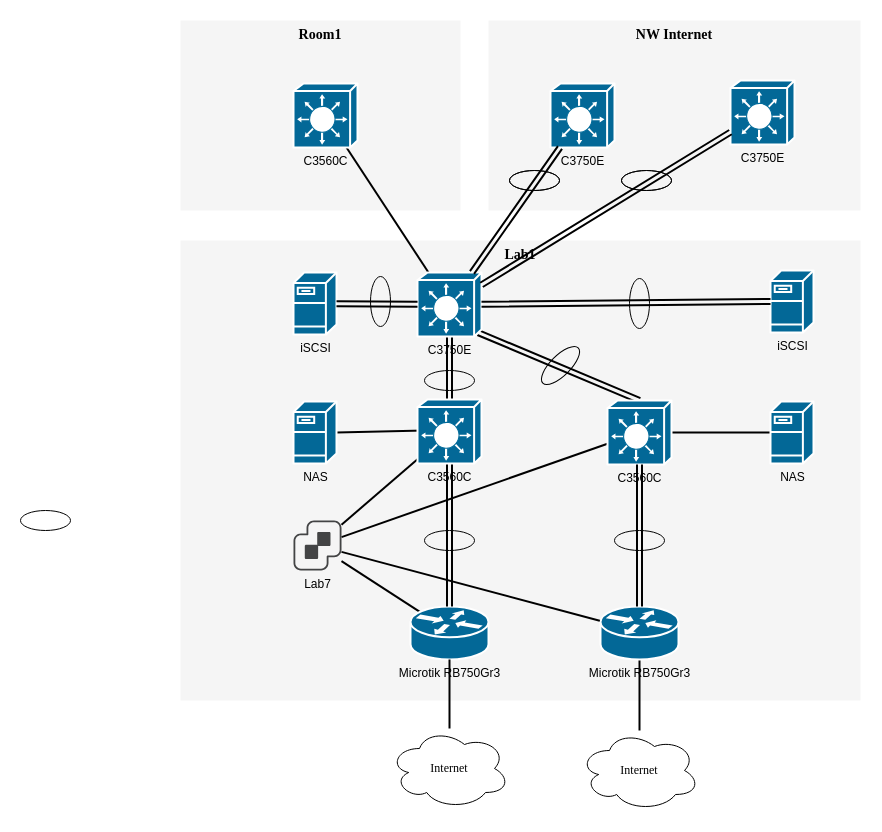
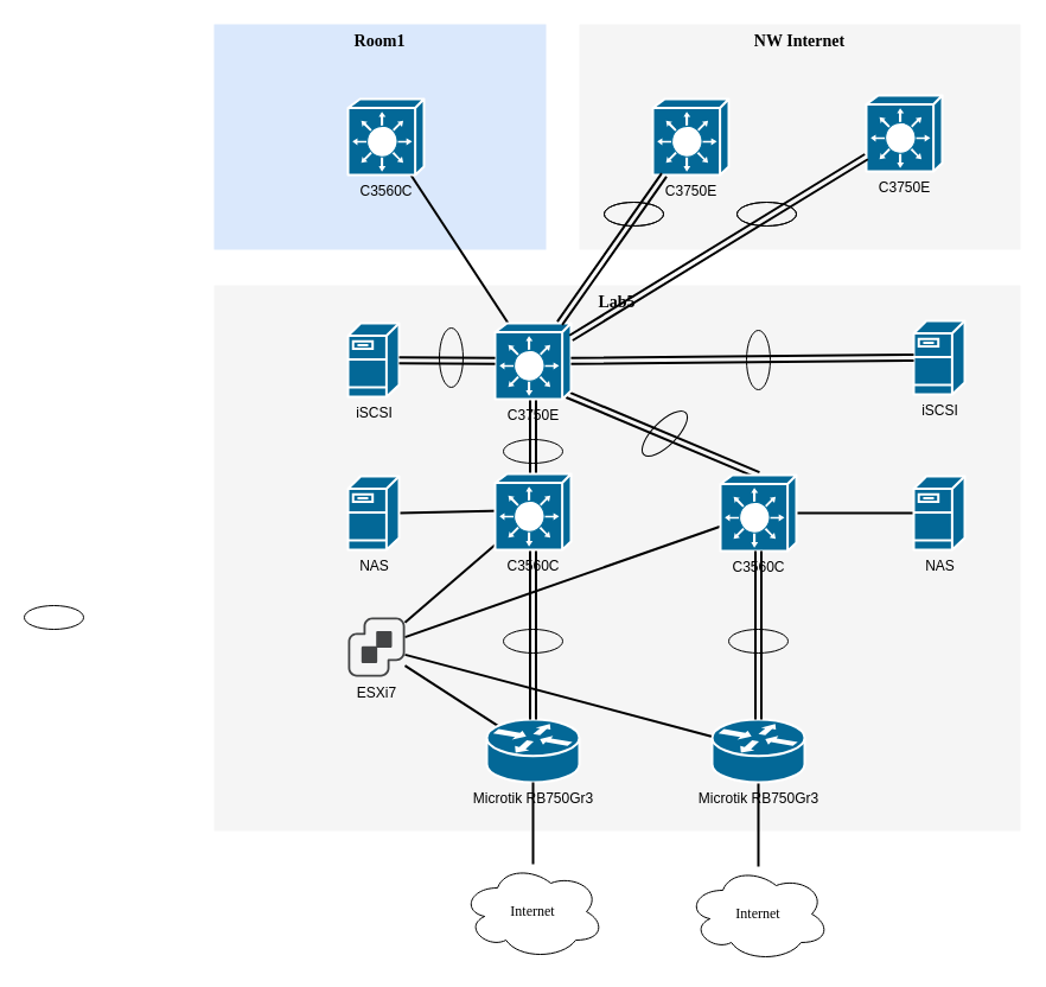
  <mxCell id="0" />
  <mxCell id="1" parent="0" />
  <mxCell id="2" value="NW Internet" style="whiteSpace=wrap;html=1;rounded=0;shadow=0;comic=0;strokeWidth=1;fontFamily=Verdana;fontSize=14;fillColor=#f5f5f5;strokeColor=none;verticalAlign=top;fontStyle=1;movable=1;resizable=1;rotatable=1;deletable=1;editable=1;locked=0;connectable=1;" vertex="1" parent="1"><mxGeometry x="488" y="20" width="372" height="190" as="geometry" /></mxCell>
- <mxCell id="3" value="Room1" style="whiteSpace=wrap;html=1;rounded=0;shadow=0;comic=0;strokeWidth=1;fontFamily=Verdana;fontSize=14;fillColor=#f5f5f5;strokeColor=none;verticalAlign=top;fontStyle=1;movable=1;resizable=1;rotatable=1;deletable=1;editable=1;locked=0;connectable=1;" vertex="1" parent="1"><mxGeometry x="180" y="20" width="280" height="190" as="geometry" /></mxCell>
- <mxCell id="4" value="Lab1" style="whiteSpace=wrap;html=1;rounded=0;shadow=0;comic=0;strokeWidth=1;fontFamily=Verdana;fontSize=14;fillColor=#f5f5f5;strokeColor=none;verticalAlign=top;fontStyle=1;movable=1;resizable=1;rotatable=1;deletable=1;editable=1;locked=0;connectable=1;" parent="1" vertex="1"><mxGeometry x="180" y="240" width="680" height="460" as="geometry" /></mxCell>
+ <mxCell id="3" value="Room1" style="whiteSpace=wrap;html=1;rounded=0;shadow=0;comic=0;strokeWidth=1;fontFamily=Verdana;fontSize=14;fillColor=#dae8fc;strokeColor=none;verticalAlign=top;fontStyle=1;movable=1;resizable=1;rotatable=1;deletable=1;editable=1;locked=0;connectable=1;" vertex="1" parent="1"><mxGeometry x="180" y="20" width="280" height="190" as="geometry" /></mxCell>
+ <mxCell id="4" value="Lab5" style="whiteSpace=wrap;html=1;rounded=0;shadow=0;comic=0;strokeWidth=1;fontFamily=Verdana;fontSize=14;fillColor=#f5f5f5;strokeColor=none;verticalAlign=top;fontStyle=1;movable=1;resizable=1;rotatable=1;deletable=1;editable=1;locked=0;connectable=1;" parent="1" vertex="1"><mxGeometry x="180" y="240" width="680" height="460" as="geometry" /></mxCell>
  <mxCell id="5" style="edgeStyle=none;html=1;labelBackgroundColor=none;startFill=0;endArrow=none;endFill=0;strokeWidth=2;fontFamily=Verdana;fontSize=12;" parent="1" source="31" target="22" edge="1"><mxGeometry relative="1" as="geometry"><mxPoint x="417" y="459.394" as="sourcePoint" /><mxPoint x="206" y="224.902" as="targetPoint" /></mxGeometry></mxCell>
  <mxCell id="6" style="edgeStyle=none;html=1;labelBackgroundColor=none;startFill=0;endArrow=none;endFill=0;strokeWidth=2;fontFamily=Verdana;fontSize=12;exitX=0.026;exitY=0.283;exitDx=0;exitDy=0;exitPerimeter=0;" parent="1" source="17" target="22" edge="1"><mxGeometry relative="1" as="geometry"><mxPoint x="169.999" y="80" as="sourcePoint" /><mxPoint x="225.341" y="164" as="targetPoint" /></mxGeometry></mxCell>
  <mxCell id="7" style="edgeStyle=none;html=1;labelBackgroundColor=none;startFill=0;endArrow=none;endFill=0;strokeWidth=2;fontFamily=Verdana;fontSize=12;entryX=0.12;entryY=0.1;entryDx=0;entryDy=0;entryPerimeter=0;" parent="1" source="22" target="15" edge="1"><mxGeometry relative="1" as="geometry"><mxPoint x="410" y="160" as="sourcePoint" /><mxPoint x="566" y="160" as="targetPoint" /></mxGeometry></mxCell>
  <mxCell id="8" style="edgeStyle=none;html=1;labelBackgroundColor=none;startFill=0;endArrow=none;endFill=0;strokeWidth=2;fontFamily=Verdana;fontSize=12;" parent="1" source="20" target="22" edge="1"><mxGeometry relative="1" as="geometry"><mxPoint x="346" y="320" as="sourcePoint" /><mxPoint x="100" y="320" as="targetPoint" /></mxGeometry></mxCell>
  <mxCell id="9" style="edgeStyle=none;html=1;labelBackgroundColor=none;startFill=0;endArrow=none;endFill=0;strokeWidth=2;fontFamily=Verdana;fontSize=12;exitX=0.95;exitY=0.94;exitDx=0;exitDy=0;exitPerimeter=0;entryX=0.5;entryY=0;entryDx=0;entryDy=0;entryPerimeter=0;shape=link;" parent="1" source="21" target="20" edge="1"><mxGeometry relative="1" as="geometry"><mxPoint x="742.7" y="314.995" as="sourcePoint" /><mxPoint x="689.998" y="377.63" as="targetPoint" /></mxGeometry></mxCell>
  <mxCell id="10" style="edgeStyle=none;html=1;labelBackgroundColor=none;startFill=0;endArrow=none;endFill=0;strokeWidth=2;fontFamily=Verdana;fontSize=12;entryX=1;entryY=0.5;entryDx=0;entryDy=0;entryPerimeter=0;exitX=0.109;exitY=0.484;exitDx=0;exitDy=0;exitPerimeter=0;" parent="1" source="31" target="24" edge="1"><mxGeometry relative="1" as="geometry"><mxPoint x="417" y="432" as="sourcePoint" /><mxPoint x="509" y="59.997" as="targetPoint" /></mxGeometry></mxCell>
  <mxCell id="11" style="edgeStyle=none;html=1;labelBackgroundColor=none;startFill=0;endArrow=none;endFill=0;strokeWidth=2;fontFamily=Verdana;fontSize=12;entryX=0.5;entryY=0.172;entryDx=0;entryDy=0;entryPerimeter=0;exitX=0.5;exitY=1;exitDx=0;exitDy=0;exitPerimeter=0;shape=link;" parent="1" source="21" target="31" edge="1"><mxGeometry relative="1" as="geometry"><mxPoint x="420" y="79.997" as="sourcePoint" /><mxPoint x="449" y="400" as="targetPoint" /></mxGeometry></mxCell>
  <mxCell id="12" style="edgeStyle=none;html=1;labelBackgroundColor=none;startFill=0;endArrow=none;endFill=0;strokeWidth=2;fontFamily=Verdana;fontSize=12;" parent="1" source="20" target="23" edge="1"><mxGeometry relative="1" as="geometry"><mxPoint x="790" y="180" as="sourcePoint" /><mxPoint x="858" y="180" as="targetPoint" /></mxGeometry></mxCell>
  <mxCell id="13" style="edgeStyle=none;html=1;labelBackgroundColor=none;startFill=0;endArrow=none;endFill=0;strokeWidth=2;fontFamily=Verdana;fontSize=12;" parent="1" source="25" target="21" edge="1"><mxGeometry relative="1" as="geometry"><mxPoint x="950" y="160.896" as="sourcePoint" /><mxPoint x="998" y="130" as="targetPoint" /></mxGeometry></mxCell>
  <mxCell id="14" value="Internet" style="ellipse;shape=cloud;whiteSpace=wrap;html=1;rounded=0;shadow=0;comic=0;strokeWidth=1;fontFamily=Verdana;fontSize=12;" parent="1" vertex="1"><mxGeometry x="579" y="730" width="120" height="80" as="geometry" /></mxCell>
  <mxCell id="15" value="&lt;span style=&quot;font-family: Helvetica;&quot;&gt;Microtik&amp;nbsp;&lt;/span&gt;&lt;font face=&quot;Helvetica&quot;&gt;RB750Gr3&lt;/font&gt;" style="shape=mxgraph.cisco.routers.router;html=1;dashed=0;fillColor=#036897;strokeColor=#ffffff;strokeWidth=2;verticalLabelPosition=bottom;verticalAlign=top;rounded=0;shadow=0;comic=0;fontFamily=Verdana;fontSize=12;" parent="1" vertex="1"><mxGeometry x="410" y="606" width="78" height="53" as="geometry" /></mxCell>
  <mxCell id="16" style="edgeStyle=none;html=1;labelBackgroundColor=none;startFill=0;endArrow=none;endFill=0;strokeWidth=2;fontFamily=Verdana;fontSize=12;" parent="1" source="17" target="14" edge="1"><mxGeometry relative="1" as="geometry" /></mxCell>
  <mxCell id="17" value="&lt;span style=&quot;font-family: Helvetica;&quot;&gt;Microtik&amp;nbsp;&lt;/span&gt;&lt;font face=&quot;Helvetica&quot;&gt;RB750Gr3&lt;/font&gt;" style="shape=mxgraph.cisco.routers.router;html=1;dashed=0;fillColor=#036897;strokeColor=#ffffff;strokeWidth=2;verticalLabelPosition=bottom;verticalAlign=top;rounded=0;shadow=0;comic=0;fontFamily=Verdana;fontSize=12;" parent="1" vertex="1"><mxGeometry x="600" y="606" width="78" height="53" as="geometry" /></mxCell>
  <mxCell id="18" value="Internet" style="ellipse;shape=cloud;whiteSpace=wrap;html=1;rounded=0;shadow=0;comic=0;strokeWidth=1;fontFamily=Verdana;fontSize=12;" vertex="1" parent="1"><mxGeometry x="389" y="728" width="120" height="80" as="geometry" /></mxCell>
  <mxCell id="19" style="edgeStyle=none;html=1;labelBackgroundColor=none;startFill=0;endArrow=none;endFill=0;strokeWidth=2;fontFamily=Verdana;fontSize=12;exitX=0.5;exitY=1;exitDx=0;exitDy=0;exitPerimeter=0;" edge="1" parent="1" source="15" target="18"><mxGeometry relative="1" as="geometry"><mxPoint x="840" y="680" as="sourcePoint" /><mxPoint x="901" y="730" as="targetPoint" /></mxGeometry></mxCell>
  <mxCell id="20" value="C3560C" style="shape=mxgraph.cisco.switches.layer_3_switch;sketch=0;html=1;pointerEvents=1;dashed=0;fillColor=#036897;strokeColor=#ffffff;strokeWidth=2;verticalLabelPosition=bottom;verticalAlign=top;align=center;outlineConnect=0;" vertex="1" parent="1"><mxGeometry x="607" y="400" width="64" height="64" as="geometry" /></mxCell>
  <mxCell id="21" value="C3750E" style="shape=mxgraph.cisco.switches.layer_3_switch;sketch=0;html=1;pointerEvents=1;dashed=0;fillColor=#036897;strokeColor=#ffffff;strokeWidth=2;verticalLabelPosition=bottom;verticalAlign=top;align=center;outlineConnect=0;" vertex="1" parent="1"><mxGeometry x="417" y="272" width="64" height="64" as="geometry" /></mxCell>
- <mxCell id="22" value="Lab7" style="sketch=0;pointerEvents=1;shadow=0;dashed=0;html=1;strokeColor=none;fillColor=#434445;aspect=fixed;labelPosition=center;verticalLabelPosition=bottom;verticalAlign=top;align=center;outlineConnect=0;shape=mxgraph.vvd.vcenter_server;" vertex="1" parent="1"><mxGeometry x="293" y="520" width="48" height="50" as="geometry" /></mxCell>
+ <mxCell id="22" value="ESXi7" style="sketch=0;pointerEvents=1;shadow=0;dashed=0;html=1;strokeColor=none;fillColor=#434445;aspect=fixed;labelPosition=center;verticalLabelPosition=bottom;verticalAlign=top;align=center;outlineConnect=0;shape=mxgraph.vvd.vcenter_server;" vertex="1" parent="1"><mxGeometry x="293" y="520" width="48" height="50" as="geometry" /></mxCell>
  <mxCell id="23" value="NAS" style="shape=mxgraph.cisco.servers.fileserver;html=1;pointerEvents=1;dashed=0;fillColor=#036897;strokeColor=#ffffff;strokeWidth=2;verticalLabelPosition=bottom;verticalAlign=top;align=center;outlineConnect=0;" vertex="1" parent="1"><mxGeometry x="770" y="401" width="43" height="62" as="geometry" /></mxCell>
  <mxCell id="24" value="NAS" style="shape=mxgraph.cisco.servers.fileserver;html=1;pointerEvents=1;dashed=0;fillColor=#036897;strokeColor=#ffffff;strokeWidth=2;verticalLabelPosition=bottom;verticalAlign=top;align=center;outlineConnect=0;" vertex="1" parent="1"><mxGeometry x="293" y="401" width="43" height="62" as="geometry" /></mxCell>
  <mxCell id="25" value="C&lt;span style=&quot;background-color: initial;&quot;&gt;3560C&lt;/span&gt;" style="shape=mxgraph.cisco.switches.layer_3_switch;sketch=0;html=1;pointerEvents=1;dashed=0;fillColor=#036897;strokeColor=#ffffff;strokeWidth=2;verticalLabelPosition=bottom;verticalAlign=top;align=center;outlineConnect=0;" vertex="1" parent="1"><mxGeometry x="293" y="83" width="64" height="64" as="geometry" /></mxCell>
  <mxCell id="26" value="C3750E" style="shape=mxgraph.cisco.switches.layer_3_switch;sketch=0;html=1;pointerEvents=1;dashed=0;fillColor=#036897;strokeColor=#ffffff;strokeWidth=2;verticalLabelPosition=bottom;verticalAlign=top;align=center;outlineConnect=0;" vertex="1" parent="1"><mxGeometry x="550" y="83" width="64" height="64" as="geometry" /></mxCell>
  <mxCell id="27" value="C3750E" style="shape=mxgraph.cisco.switches.layer_3_switch;sketch=0;html=1;pointerEvents=1;dashed=0;fillColor=#036897;strokeColor=#ffffff;strokeWidth=2;verticalLabelPosition=bottom;verticalAlign=top;align=center;outlineConnect=0;" vertex="1" parent="1"><mxGeometry x="730" y="80" width="64" height="64" as="geometry" /></mxCell>
  <mxCell id="28" value="iSCSI" style="shape=mxgraph.cisco.servers.fileserver;html=1;pointerEvents=1;dashed=0;fillColor=#036897;strokeColor=#ffffff;strokeWidth=2;verticalLabelPosition=bottom;verticalAlign=top;align=center;outlineConnect=0;" vertex="1" parent="1"><mxGeometry x="293" y="272" width="43" height="62" as="geometry" /></mxCell>
  <mxCell id="29" value="iSCSI" style="shape=mxgraph.cisco.servers.fileserver;html=1;pointerEvents=1;dashed=0;fillColor=#036897;strokeColor=#ffffff;strokeWidth=2;verticalLabelPosition=bottom;verticalAlign=top;align=center;outlineConnect=0;" vertex="1" parent="1"><mxGeometry x="770" y="270" width="43" height="62" as="geometry" /></mxCell>
  <mxCell id="30" style="edgeStyle=none;html=1;labelBackgroundColor=none;startFill=0;endArrow=none;endFill=0;strokeWidth=2;fontFamily=Verdana;fontSize=12;entryX=0.5;entryY=0;entryDx=0;entryDy=0;entryPerimeter=0;shape=link;" edge="1" parent="1" source="31" target="15"><mxGeometry relative="1" as="geometry"><mxPoint x="449" y="464" as="sourcePoint" /><mxPoint x="661" y="588" as="targetPoint" /></mxGeometry></mxCell>
  <mxCell id="31" value="C3560C" style="shape=mxgraph.cisco.switches.layer_3_switch;sketch=0;html=1;pointerEvents=1;dashed=0;fillColor=#036897;strokeColor=#ffffff;strokeWidth=2;verticalLabelPosition=bottom;verticalAlign=top;align=center;outlineConnect=0;" vertex="1" parent="1"><mxGeometry x="417" y="399" width="64" height="64" as="geometry" /></mxCell>
  <mxCell id="32" style="edgeStyle=none;html=1;labelBackgroundColor=none;startFill=0;endArrow=none;endFill=0;strokeWidth=2;fontFamily=Verdana;fontSize=12;shape=link;exitX=0.5;exitY=1;exitDx=0;exitDy=0;exitPerimeter=0;" edge="1" parent="1" source="20" target="17"><mxGeometry relative="1" as="geometry"><mxPoint x="699" y="473.5" as="sourcePoint" /><mxPoint x="699" y="616.5" as="targetPoint" /></mxGeometry></mxCell>
  <mxCell id="33" style="edgeStyle=none;html=1;labelBackgroundColor=none;startFill=0;endArrow=none;endFill=0;strokeWidth=2;fontFamily=Verdana;fontSize=12;shape=link;" edge="1" parent="1" source="28" target="21"><mxGeometry relative="1" as="geometry"><mxPoint x="469" y="483" as="sourcePoint" /><mxPoint x="469" y="626" as="targetPoint" /></mxGeometry></mxCell>
  <mxCell id="34" style="edgeStyle=none;html=1;labelBackgroundColor=none;startFill=0;endArrow=none;endFill=0;strokeWidth=2;fontFamily=Verdana;fontSize=12;shape=link;entryX=0;entryY=0.5;entryDx=0;entryDy=0;entryPerimeter=0;" edge="1" parent="1" source="21" target="29"><mxGeometry relative="1" as="geometry"><mxPoint x="618" y="310" as="sourcePoint" /><mxPoint x="699" y="311" as="targetPoint" /></mxGeometry></mxCell>
  <mxCell id="35" style="edgeStyle=none;html=1;labelBackgroundColor=none;startFill=0;endArrow=none;endFill=0;strokeWidth=2;fontFamily=Verdana;fontSize=12;shape=link;" edge="1" parent="1" source="21" target="27"><mxGeometry relative="1" as="geometry"><mxPoint x="630" y="220" as="sourcePoint" /><mxPoint x="711" y="221" as="targetPoint" /></mxGeometry></mxCell>
  <mxCell id="36" value="" style="ellipse;whiteSpace=wrap;html=1;" vertex="1" parent="1"><mxGeometry x="20" y="510" width="50" height="20" as="geometry" /></mxCell>
  <mxCell id="37" value="" style="ellipse;whiteSpace=wrap;html=1;fillColor=none;" vertex="1" parent="1"><mxGeometry x="614" y="530" width="50" height="20" as="geometry" /></mxCell>
  <mxCell id="38" value="" style="ellipse;whiteSpace=wrap;html=1;fillColor=none;" vertex="1" parent="1"><mxGeometry x="424" y="530" width="50" height="20" as="geometry" /></mxCell>
  <mxCell id="39" value="" style="ellipse;whiteSpace=wrap;html=1;fillColor=none;" vertex="1" parent="1"><mxGeometry x="424" y="370" width="50" height="20" as="geometry" /></mxCell>
  <mxCell id="40" value="" style="ellipse;whiteSpace=wrap;html=1;fillColor=none;" vertex="1" parent="1"><mxGeometry x="621" y="170" width="50" height="20" as="geometry" /></mxCell>
  <mxCell id="41" value="" style="edgeStyle=none;html=1;labelBackgroundColor=none;startFill=0;endArrow=none;endFill=0;strokeWidth=2;fontFamily=Verdana;fontSize=12;shape=link;" edge="1" parent="1" source="21" target="26"><mxGeometry relative="1" as="geometry"><mxPoint x="472" y="272" as="sourcePoint" /><mxPoint x="527.389" y="189.644" as="targetPoint" /></mxGeometry></mxCell>
  <mxCell id="42" value="" style="ellipse;whiteSpace=wrap;html=1;fillColor=none;direction=south;" vertex="1" parent="1"><mxGeometry x="629" y="278" width="20" height="50" as="geometry" /></mxCell>
  <mxCell id="43" value="" style="ellipse;whiteSpace=wrap;html=1;fillColor=none;direction=south;" vertex="1" parent="1"><mxGeometry x="370" y="276" width="20" height="50" as="geometry" /></mxCell>
  <mxCell id="44" value="" style="ellipse;whiteSpace=wrap;html=1;fillColor=none;" vertex="1" parent="1"><mxGeometry x="621" y="170" width="50" height="20" as="geometry" /></mxCell>
  <mxCell id="45" value="" style="ellipse;whiteSpace=wrap;html=1;fillColor=none;" vertex="1" parent="1"><mxGeometry x="509" y="170" width="50" height="20" as="geometry" /></mxCell>
  <mxCell id="46" value="" style="ellipse;whiteSpace=wrap;html=1;fillColor=none;" vertex="1" parent="1"><mxGeometry x="509" y="170" width="50" height="20" as="geometry" /></mxCell>
  <mxCell id="47" value="" style="ellipse;whiteSpace=wrap;html=1;fillColor=none;direction=south;rotation=45;" vertex="1" parent="1"><mxGeometry x="550" y="340" width="20" height="50" as="geometry" /></mxCell>
